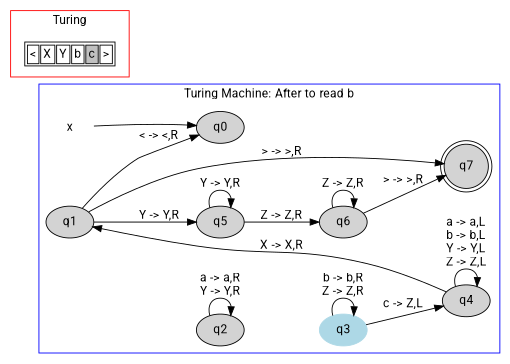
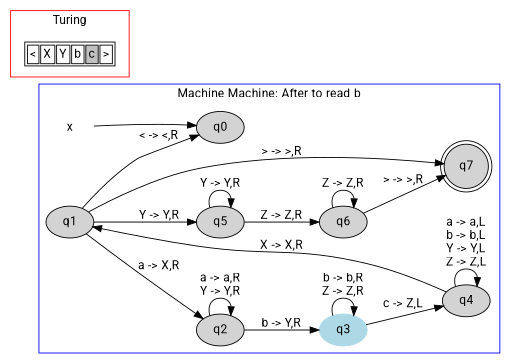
  digraph {
    fontname=Roboto
    rankdir=LR
    node [fontname=Roboto style=filled]
    edge [fontname=Roboto]
    q0
    q1
    q2
    q5
    q7 [shape=doublecircle]
    q3 [color=lightblue]
    q4
    q6
    x [color=white]
    n10 [label=<<TABLE> <TR> <TD><FONT>&lt;</FONT></TD> <TD><FONT>X</FONT></TD> <TD><FONT>Y</FONT></TD> <TD><FONT>b</FONT></TD> <TD BGCOLOR="gray"><FONT>c</FONT></TD> <TD><FONT>&gt;</FONT></TD> </TR> </TABLE>> shape=plaintext style=""]
    subgraph cluster_1 {
      color=blue
-     label="Turing Machine: After to read b"
+     label="Machine Machine: After to read b"
      q0
      q1
      q2
      q5
      q7
      q3
      q4
      q6
      x
    }
    subgraph cluster_2 {
      color=red
      label=Turing
      n10
    }
    q1 -> q0 [label="< -> <,R"]
+   q1 -> q2 [label="a -> X,R"]
    q1 -> q5 [label="Y -> Y,R"]
    q1 -> q7 [label="> -> >,R"]
    q2 -> q2 [label="a -> a,R\nY -> Y,R"]
+   q2 -> q3 [label="b -> Y,R"]
    q5 -> q5 [label="Y -> Y,R"]
    q5 -> q6 [label="Z -> Z,R"]
    q3 -> q3 [label="b -> b,R\nZ -> Z,R"]
    q3 -> q4 [label="c -> Z,L"]
    q4 -> q1 [label="X -> X,R"]
    q4 -> q4 [label="a -> a,L\nb -> b,L\nY -> Y,L\nZ -> Z,L"]
    q6 -> q7 [label="> -> >,R"]
    q6 -> q6 [label="Z -> Z,R"]
    x -> q0
  }
